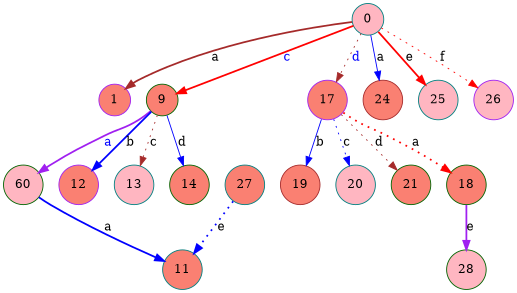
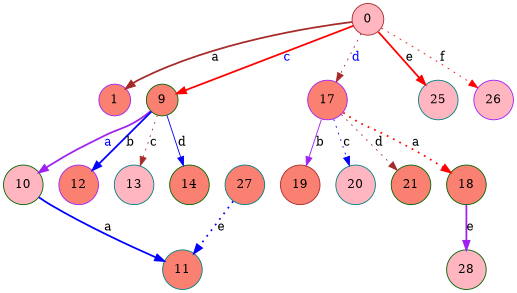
  digraph {
    rankdir=TB
    node [color=darkgreen fillcolor=salmon shape=circle style=filled]
    edge [color=blue style=dotted]
-   0 [color=teal fillcolor=lightpink]
+   0 [color=brown fillcolor=lightpink]
    1 [color=purple]
    9
    17 [color=purple]
-   24 [color=brown]
    25 [color=teal fillcolor=lightpink]
    26 [color=purple fillcolor=lightpink]
-   10 [fillcolor=lightpink label=60]
+   10 [fillcolor=lightpink]
    12 [color=purple]
    13 [color=teal fillcolor=lightpink]
    14
    18
    19 [color=brown]
    20 [color=teal fillcolor=lightpink]
    21
    11 [color=teal]
    27 [color=teal]
    28 [fillcolor=lightpink]
    0 -> 1 [color=brown label=a style=bold]
    0 -> 9 [color=red fontcolor=blue label=c style=bold]
    0 -> 17 [color=brown fontcolor=blue label=d]
-   0 -> 24 [label=a style=solid]
    0 -> 25 [color=red label=e style=bold]
    0 -> 26 [color=red label=f]
    9 -> 10 [color=purple fontcolor=blue label=a style=bold]
    9 -> 12 [label=b style=bold]
    9 -> 13 [color=brown label=c]
    9 -> 14 [label=d style=solid]
    17 -> 18 [color=red fontcolor=black label=a penwidth=2]
-   17 -> 19 [label=b style=solid]
+   17 -> 19 [color=purple label=b style=solid]
    17 -> 20 [label=c]
    17 -> 21 [color=brown label=d]
    10 -> 11 [fontcolor=black label=a penwidth=2 style=solid]
    18 -> 28 [color=purple fontcolor=black label=e penwidth=2 style=bold]
    27 -> 11 [fontcolor=black label=e penwidth=2]
  }
